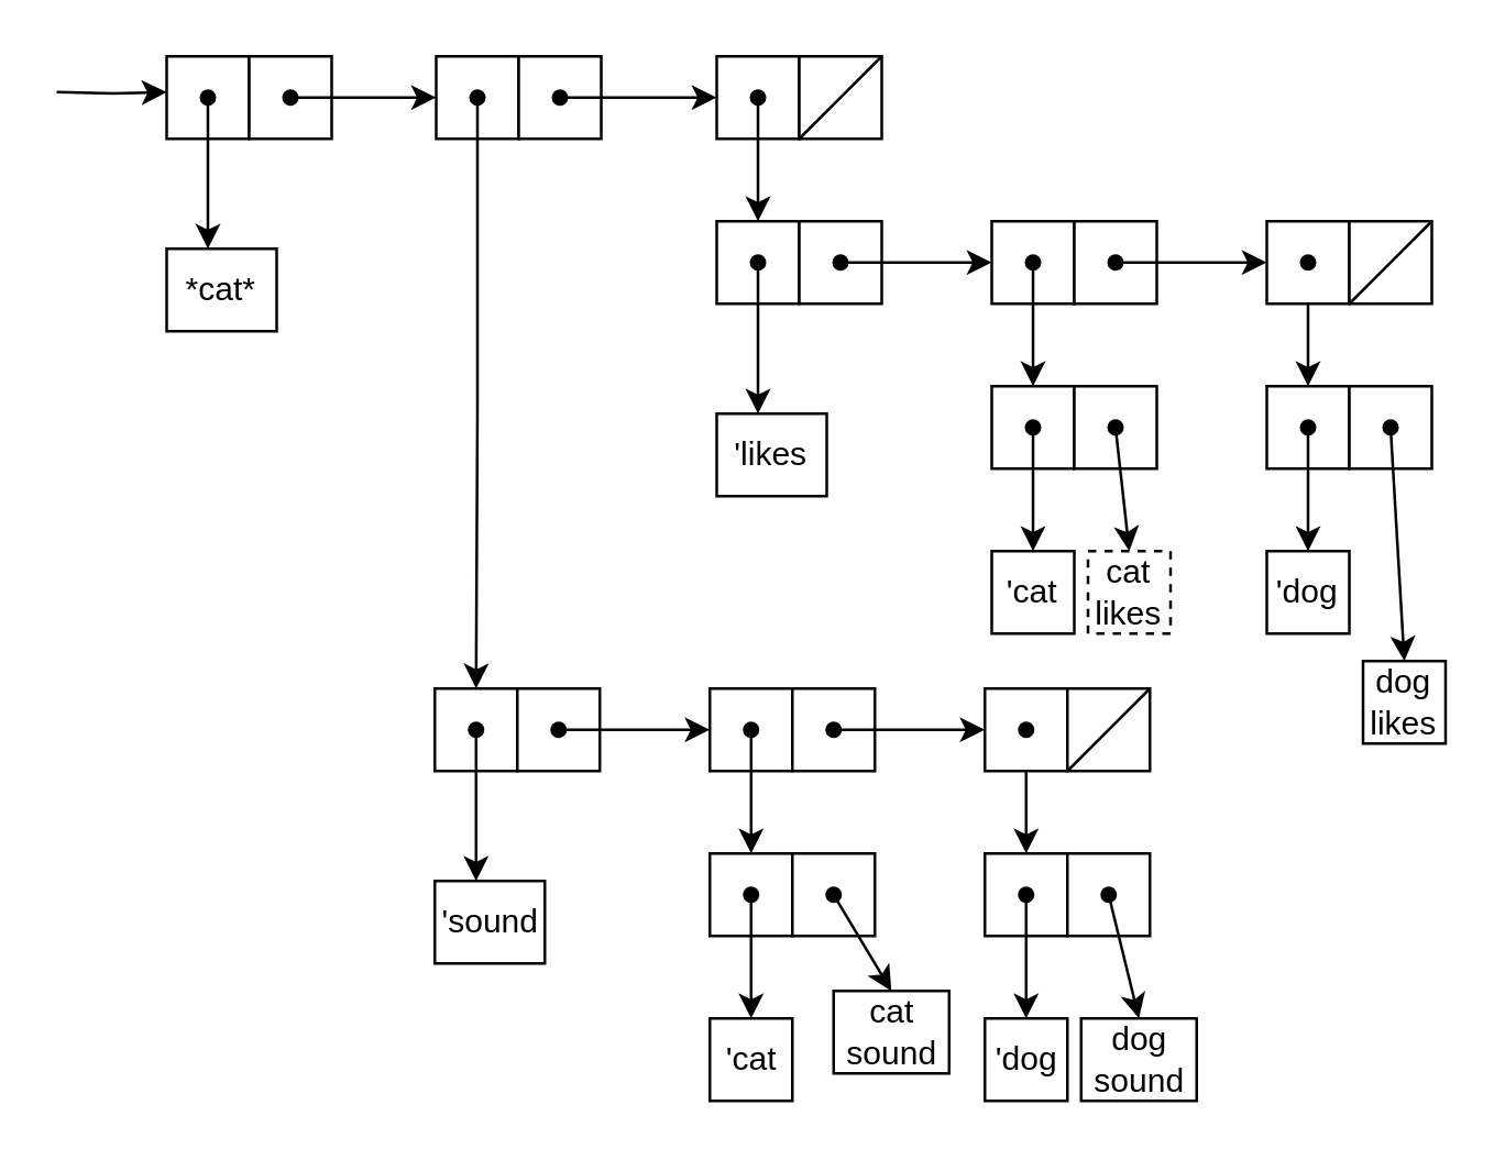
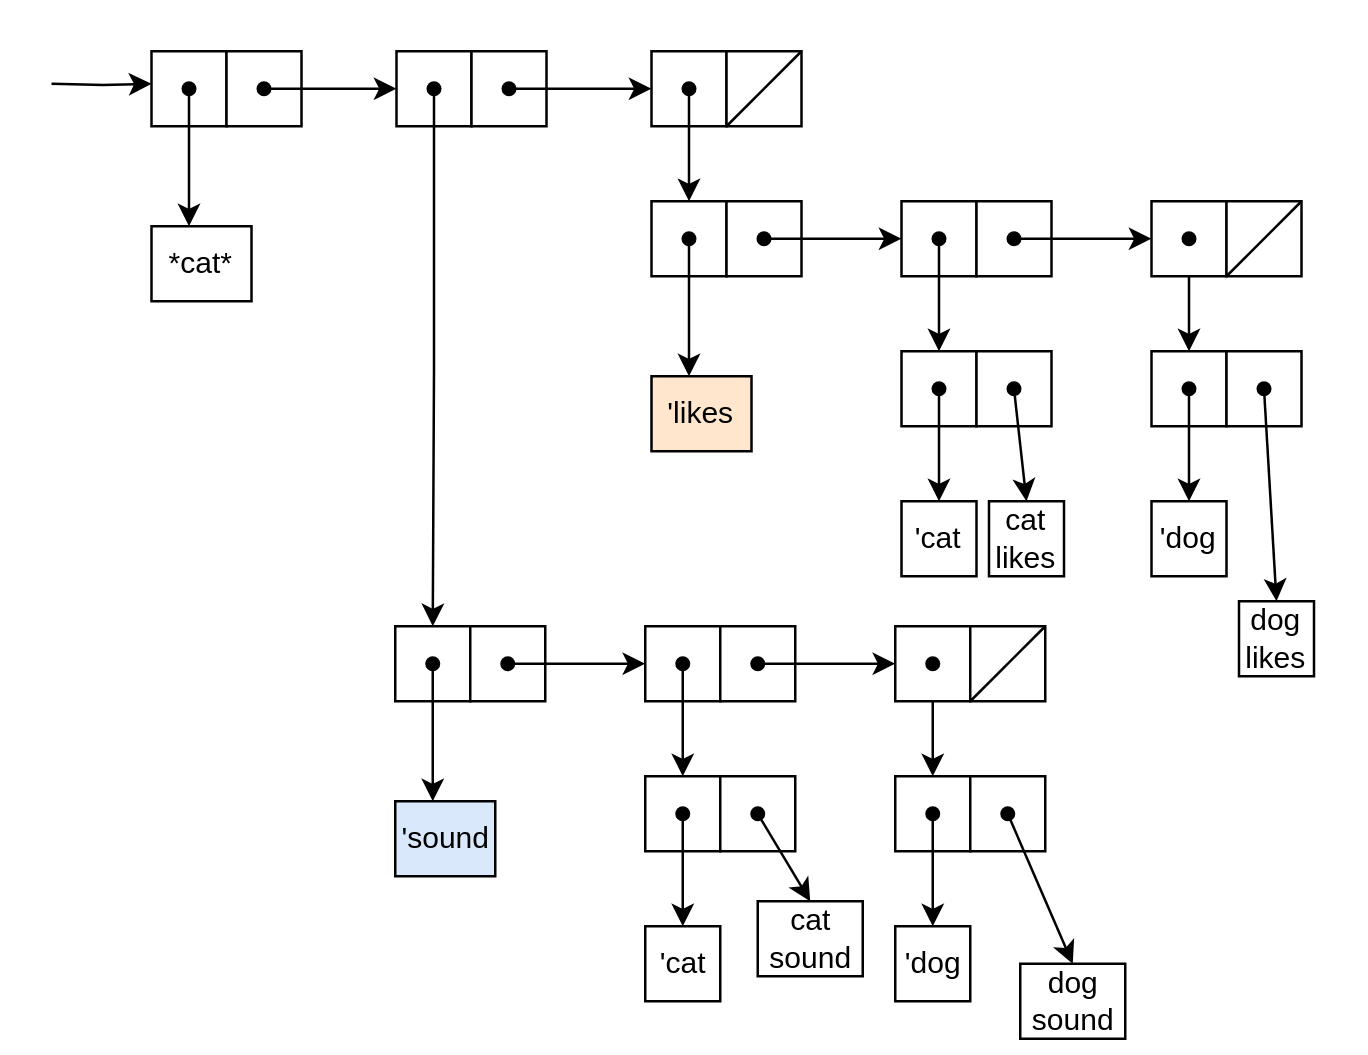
  <mxCell id="0" />
  <mxCell id="1" parent="0" />
  <mxCell id="2" value="" style="rounded=0;whiteSpace=wrap;html=1;" parent="1" vertex="1"><mxGeometry x="260" y="80" width="30" height="30" as="geometry" /></mxCell>
  <mxCell id="3" value="" style="rounded=0;whiteSpace=wrap;html=1;" parent="1" vertex="1"><mxGeometry x="290" y="80" width="30" height="30" as="geometry" /></mxCell>
  <mxCell id="4" value="" style="endArrow=classic;html=1;rounded=0;" parent="1" source="5" edge="1"><mxGeometry width="50" height="50" relative="1" as="geometry"><mxPoint x="540" y="260" as="sourcePoint" /><mxPoint x="275" y="150" as="targetPoint" /></mxGeometry></mxCell>
  <mxCell id="5" value="" style="shape=waypoint;sketch=0;fillStyle=solid;size=6;pointerEvents=1;points=[];fillColor=none;resizable=0;rotatable=0;perimeter=centerPerimeter;snapToPoint=1;" parent="1" vertex="1"><mxGeometry x="265" y="85" width="20" height="20" as="geometry" /></mxCell>
  <mxCell id="6" value="" style="shape=waypoint;sketch=0;fillStyle=solid;size=6;pointerEvents=1;points=[];fillColor=none;resizable=0;rotatable=0;perimeter=centerPerimeter;snapToPoint=1;" parent="1" vertex="1"><mxGeometry x="295" y="85" width="20" height="20" as="geometry" /></mxCell>
- <mxCell id="7" value="'likes" style="rounded=0;whiteSpace=wrap;html=1;" parent="1" vertex="1"><mxGeometry x="260" y="150" width="40" height="30" as="geometry" /></mxCell>
+ <mxCell id="7" value="'likes" style="rounded=0;whiteSpace=wrap;html=1;fillColor=#ffe6cc;" parent="1" vertex="1"><mxGeometry x="260" y="150" width="40" height="30" as="geometry" /></mxCell>
  <mxCell id="8" value="" style="rounded=0;whiteSpace=wrap;html=1;" parent="1" vertex="1"><mxGeometry x="360" y="140" width="30" height="30" as="geometry" /></mxCell>
  <mxCell id="9" value="" style="rounded=0;whiteSpace=wrap;html=1;" parent="1" vertex="1"><mxGeometry x="390" y="140" width="30" height="30" as="geometry" /></mxCell>
  <mxCell id="10" value="" style="endArrow=classic;html=1;rounded=0;entryX=0.5;entryY=0;entryDx=0;entryDy=0;" parent="1" source="12" target="13" edge="1"><mxGeometry width="50" height="50" relative="1" as="geometry"><mxPoint x="385" y="180" as="sourcePoint" /><mxPoint x="405" y="210" as="targetPoint" /></mxGeometry></mxCell>
  <mxCell id="11" value="" style="shape=waypoint;sketch=0;fillStyle=solid;size=6;pointerEvents=1;points=[];fillColor=none;resizable=0;rotatable=0;perimeter=centerPerimeter;snapToPoint=1;" parent="1" vertex="1"><mxGeometry x="365" y="145" width="20" height="20" as="geometry" /></mxCell>
  <mxCell id="12" value="" style="shape=waypoint;sketch=0;fillStyle=solid;size=6;pointerEvents=1;points=[];fillColor=none;resizable=0;rotatable=0;perimeter=centerPerimeter;snapToPoint=1;" parent="1" vertex="1"><mxGeometry x="395" y="145" width="20" height="20" as="geometry" /></mxCell>
- <mxCell id="13" value="cat likes" style="rounded=0;whiteSpace=wrap;html=1;dashed=1;" parent="1" vertex="1"><mxGeometry x="395" y="200" width="30" height="30" as="geometry" /></mxCell>
+ <mxCell id="13" value="cat likes" style="rounded=0;whiteSpace=wrap;html=1;" parent="1" vertex="1"><mxGeometry x="395" y="200" width="30" height="30" as="geometry" /></mxCell>
  <mxCell id="14" style="edgeStyle=orthogonalEdgeStyle;rounded=0;orthogonalLoop=1;jettySize=auto;html=1;entryX=0;entryY=0.5;entryDx=0;entryDy=0;" edge="1" parent="1" target="16" source="6"><mxGeometry relative="1" as="geometry"><mxPoint x="320" y="95" as="sourcePoint" /></mxGeometry></mxCell>
  <mxCell id="15" value="" style="group" vertex="1" connectable="0" parent="1"><mxGeometry x="360" y="80" width="60" height="30" as="geometry" /></mxCell>
  <mxCell id="16" value="" style="rounded=0;whiteSpace=wrap;html=1;" vertex="1" parent="15"><mxGeometry width="30" height="30" as="geometry" /></mxCell>
  <mxCell id="17" value="" style="rounded=0;whiteSpace=wrap;html=1;" vertex="1" parent="15"><mxGeometry x="30" width="30" height="30" as="geometry" /></mxCell>
  <mxCell id="18" value="" style="shape=waypoint;sketch=0;fillStyle=solid;size=6;pointerEvents=1;points=[];fillColor=none;resizable=0;rotatable=0;perimeter=centerPerimeter;snapToPoint=1;" vertex="1" parent="15"><mxGeometry x="5" y="5" width="20" height="20" as="geometry" /></mxCell>
  <mxCell id="19" value="" style="shape=waypoint;sketch=0;fillStyle=solid;size=6;pointerEvents=1;points=[];fillColor=none;resizable=0;rotatable=0;perimeter=centerPerimeter;snapToPoint=1;" vertex="1" parent="15"><mxGeometry x="35" y="5" width="20" height="20" as="geometry" /></mxCell>
  <mxCell id="20" value="" style="group" vertex="1" connectable="0" parent="1"><mxGeometry x="460" y="80" width="60" height="30" as="geometry" /></mxCell>
  <mxCell id="21" value="" style="rounded=0;whiteSpace=wrap;html=1;" vertex="1" parent="20"><mxGeometry width="30" height="30" as="geometry" /></mxCell>
  <mxCell id="22" value="" style="rounded=0;whiteSpace=wrap;html=1;" vertex="1" parent="20"><mxGeometry x="30" width="30" height="30" as="geometry" /></mxCell>
  <mxCell id="23" value="" style="shape=waypoint;sketch=0;fillStyle=solid;size=6;pointerEvents=1;points=[];fillColor=none;resizable=0;rotatable=0;perimeter=centerPerimeter;snapToPoint=1;" vertex="1" parent="20"><mxGeometry x="5" y="5" width="20" height="20" as="geometry" /></mxCell>
  <mxCell id="24" style="edgeStyle=orthogonalEdgeStyle;rounded=0;orthogonalLoop=1;jettySize=auto;html=1;exitX=0.5;exitY=1;exitDx=0;exitDy=0;entryX=0.5;entryY=0;entryDx=0;entryDy=0;" edge="1" parent="1" source="21"><mxGeometry relative="1" as="geometry"><mxPoint x="475" y="140" as="targetPoint" /></mxGeometry></mxCell>
  <mxCell id="25" value="" style="endArrow=none;html=1;rounded=0;exitX=0;exitY=1;exitDx=0;exitDy=0;" edge="1" parent="1" source="22"><mxGeometry width="50" height="50" relative="1" as="geometry"><mxPoint x="520" y="210" as="sourcePoint" /><mxPoint x="520" y="80" as="targetPoint" /></mxGeometry></mxCell>
  <mxCell id="26" value="" style="endArrow=classic;html=1;rounded=0;entryX=0.5;entryY=0;entryDx=0;entryDy=0;" edge="1" parent="1"><mxGeometry width="50" height="50" relative="1" as="geometry"><mxPoint x="375" y="95" as="sourcePoint" /><mxPoint x="375" y="140" as="targetPoint" /></mxGeometry></mxCell>
  <mxCell id="27" value="" style="endArrow=classic;html=1;rounded=0;entryX=0;entryY=0.5;entryDx=0;entryDy=0;" edge="1" parent="1" source="19"><mxGeometry width="50" height="50" relative="1" as="geometry"><mxPoint x="395" y="120" as="sourcePoint" /><mxPoint x="460" y="95" as="targetPoint" /></mxGeometry></mxCell>
  <mxCell id="28" value="'cat" style="rounded=0;whiteSpace=wrap;html=1;" vertex="1" parent="1"><mxGeometry x="360" y="200" width="30" height="30" as="geometry" /></mxCell>
  <mxCell id="29" style="edgeStyle=orthogonalEdgeStyle;rounded=0;orthogonalLoop=1;jettySize=auto;html=1;entryX=0.5;entryY=0;entryDx=0;entryDy=0;" edge="1" parent="1" source="11" target="28"><mxGeometry relative="1" as="geometry" /></mxCell>
  <mxCell id="30" value="" style="rounded=0;whiteSpace=wrap;html=1;" vertex="1" parent="1"><mxGeometry x="460" y="140" width="30" height="30" as="geometry" /></mxCell>
  <mxCell id="31" value="" style="rounded=0;whiteSpace=wrap;html=1;" vertex="1" parent="1"><mxGeometry x="490" y="140" width="30" height="30" as="geometry" /></mxCell>
  <mxCell id="32" value="" style="endArrow=classic;html=1;rounded=0;entryX=0.5;entryY=0;entryDx=0;entryDy=0;" edge="1" parent="1" source="34" target="35"><mxGeometry width="50" height="50" relative="1" as="geometry"><mxPoint x="485" y="180" as="sourcePoint" /><mxPoint x="505" y="210" as="targetPoint" /></mxGeometry></mxCell>
  <mxCell id="33" value="" style="shape=waypoint;sketch=0;fillStyle=solid;size=6;pointerEvents=1;points=[];fillColor=none;resizable=0;rotatable=0;perimeter=centerPerimeter;snapToPoint=1;" vertex="1" parent="1"><mxGeometry x="465" y="145" width="20" height="20" as="geometry" /></mxCell>
  <mxCell id="34" value="" style="shape=waypoint;sketch=0;fillStyle=solid;size=6;pointerEvents=1;points=[];fillColor=none;resizable=0;rotatable=0;perimeter=centerPerimeter;snapToPoint=1;" vertex="1" parent="1"><mxGeometry x="495" y="145" width="20" height="20" as="geometry" /></mxCell>
  <mxCell id="35" value="dog likes" style="rounded=0;whiteSpace=wrap;html=1;" vertex="1" parent="1"><mxGeometry x="495" y="240" width="30" height="30" as="geometry" /></mxCell>
  <mxCell id="36" value="'dog" style="rounded=0;whiteSpace=wrap;html=1;" vertex="1" parent="1"><mxGeometry x="460" y="200" width="30" height="30" as="geometry" /></mxCell>
  <mxCell id="37" style="edgeStyle=orthogonalEdgeStyle;rounded=0;orthogonalLoop=1;jettySize=auto;html=1;entryX=0.5;entryY=0;entryDx=0;entryDy=0;" edge="1" parent="1" source="33" target="36"><mxGeometry relative="1" as="geometry" /></mxCell>
  <mxCell id="38" value="" style="rounded=0;whiteSpace=wrap;html=1;" vertex="1" parent="1"><mxGeometry x="157.5" y="250" width="30" height="30" as="geometry" /></mxCell>
  <mxCell id="39" value="" style="rounded=0;whiteSpace=wrap;html=1;" vertex="1" parent="1"><mxGeometry x="187.5" y="250" width="30" height="30" as="geometry" /></mxCell>
  <mxCell id="40" value="" style="endArrow=classic;html=1;rounded=0;" edge="1" parent="1" source="41"><mxGeometry width="50" height="50" relative="1" as="geometry"><mxPoint x="437.5" y="430" as="sourcePoint" /><mxPoint x="172.5" y="320" as="targetPoint" /></mxGeometry></mxCell>
  <mxCell id="41" value="" style="shape=waypoint;sketch=0;fillStyle=solid;size=6;pointerEvents=1;points=[];fillColor=none;resizable=0;rotatable=0;perimeter=centerPerimeter;snapToPoint=1;" vertex="1" parent="1"><mxGeometry x="162.5" y="255" width="20" height="20" as="geometry" /></mxCell>
  <mxCell id="42" value="" style="shape=waypoint;sketch=0;fillStyle=solid;size=6;pointerEvents=1;points=[];fillColor=none;resizable=0;rotatable=0;perimeter=centerPerimeter;snapToPoint=1;" vertex="1" parent="1"><mxGeometry x="192.5" y="255" width="20" height="20" as="geometry" /></mxCell>
- <mxCell id="43" value="'sound" style="rounded=0;whiteSpace=wrap;html=1;" vertex="1" parent="1"><mxGeometry x="157.5" y="320" width="40" height="30" as="geometry" /></mxCell>
+ <mxCell id="43" value="'sound" style="rounded=0;whiteSpace=wrap;html=1;fillColor=#dae8fc;" vertex="1" parent="1"><mxGeometry x="157.5" y="320" width="40" height="30" as="geometry" /></mxCell>
  <mxCell id="44" value="" style="rounded=0;whiteSpace=wrap;html=1;" vertex="1" parent="1"><mxGeometry x="257.5" y="310" width="30" height="30" as="geometry" /></mxCell>
  <mxCell id="45" value="" style="rounded=0;whiteSpace=wrap;html=1;" vertex="1" parent="1"><mxGeometry x="287.5" y="310" width="30" height="30" as="geometry" /></mxCell>
  <mxCell id="46" value="" style="endArrow=classic;html=1;rounded=0;entryX=0.5;entryY=0;entryDx=0;entryDy=0;" edge="1" parent="1" source="48" target="49"><mxGeometry width="50" height="50" relative="1" as="geometry"><mxPoint x="282.5" y="350" as="sourcePoint" /><mxPoint x="302.5" y="380" as="targetPoint" /></mxGeometry></mxCell>
  <mxCell id="47" value="" style="shape=waypoint;sketch=0;fillStyle=solid;size=6;pointerEvents=1;points=[];fillColor=none;resizable=0;rotatable=0;perimeter=centerPerimeter;snapToPoint=1;" vertex="1" parent="1"><mxGeometry x="262.5" y="315" width="20" height="20" as="geometry" /></mxCell>
  <mxCell id="48" value="" style="shape=waypoint;sketch=0;fillStyle=solid;size=6;pointerEvents=1;points=[];fillColor=none;resizable=0;rotatable=0;perimeter=centerPerimeter;snapToPoint=1;" vertex="1" parent="1"><mxGeometry x="292.5" y="315" width="20" height="20" as="geometry" /></mxCell>
  <mxCell id="49" value="cat sound" style="rounded=0;whiteSpace=wrap;html=1;" vertex="1" parent="1"><mxGeometry x="302.5" y="360" width="42" height="30" as="geometry" /></mxCell>
  <mxCell id="50" style="edgeStyle=orthogonalEdgeStyle;rounded=0;orthogonalLoop=1;jettySize=auto;html=1;entryX=0;entryY=0.5;entryDx=0;entryDy=0;" edge="1" parent="1" source="42" target="52"><mxGeometry relative="1" as="geometry"><mxPoint x="217.5" y="265" as="sourcePoint" /></mxGeometry></mxCell>
  <mxCell id="51" value="" style="group" vertex="1" connectable="0" parent="1"><mxGeometry x="257.5" y="250" width="60" height="30" as="geometry" /></mxCell>
  <mxCell id="52" value="" style="rounded=0;whiteSpace=wrap;html=1;" vertex="1" parent="51"><mxGeometry width="30" height="30" as="geometry" /></mxCell>
  <mxCell id="53" value="" style="rounded=0;whiteSpace=wrap;html=1;" vertex="1" parent="51"><mxGeometry x="30" width="30" height="30" as="geometry" /></mxCell>
  <mxCell id="54" value="" style="shape=waypoint;sketch=0;fillStyle=solid;size=6;pointerEvents=1;points=[];fillColor=none;resizable=0;rotatable=0;perimeter=centerPerimeter;snapToPoint=1;" vertex="1" parent="51"><mxGeometry x="5" y="5" width="20" height="20" as="geometry" /></mxCell>
  <mxCell id="55" value="" style="shape=waypoint;sketch=0;fillStyle=solid;size=6;pointerEvents=1;points=[];fillColor=none;resizable=0;rotatable=0;perimeter=centerPerimeter;snapToPoint=1;" vertex="1" parent="51"><mxGeometry x="35" y="5" width="20" height="20" as="geometry" /></mxCell>
  <mxCell id="56" value="" style="group" vertex="1" connectable="0" parent="1"><mxGeometry x="357.5" y="250" width="60" height="30" as="geometry" /></mxCell>
  <mxCell id="57" value="" style="rounded=0;whiteSpace=wrap;html=1;" vertex="1" parent="56"><mxGeometry width="30" height="30" as="geometry" /></mxCell>
  <mxCell id="58" value="" style="rounded=0;whiteSpace=wrap;html=1;" vertex="1" parent="56"><mxGeometry x="30" width="30" height="30" as="geometry" /></mxCell>
  <mxCell id="59" value="" style="shape=waypoint;sketch=0;fillStyle=solid;size=6;pointerEvents=1;points=[];fillColor=none;resizable=0;rotatable=0;perimeter=centerPerimeter;snapToPoint=1;" vertex="1" parent="56"><mxGeometry x="5" y="5" width="20" height="20" as="geometry" /></mxCell>
  <mxCell id="60" style="edgeStyle=orthogonalEdgeStyle;rounded=0;orthogonalLoop=1;jettySize=auto;html=1;exitX=0.5;exitY=1;exitDx=0;exitDy=0;entryX=0.5;entryY=0;entryDx=0;entryDy=0;" edge="1" parent="1" source="57"><mxGeometry relative="1" as="geometry"><mxPoint x="372.5" y="310" as="targetPoint" /></mxGeometry></mxCell>
  <mxCell id="61" value="" style="endArrow=none;html=1;rounded=0;exitX=0;exitY=1;exitDx=0;exitDy=0;" edge="1" parent="1" source="58"><mxGeometry width="50" height="50" relative="1" as="geometry"><mxPoint x="417.5" y="380" as="sourcePoint" /><mxPoint x="417.5" y="250" as="targetPoint" /></mxGeometry></mxCell>
  <mxCell id="62" value="" style="endArrow=classic;html=1;rounded=0;entryX=0.5;entryY=0;entryDx=0;entryDy=0;" edge="1" parent="1"><mxGeometry width="50" height="50" relative="1" as="geometry"><mxPoint x="272.5" y="265" as="sourcePoint" /><mxPoint x="272.5" y="310" as="targetPoint" /></mxGeometry></mxCell>
  <mxCell id="63" value="" style="endArrow=classic;html=1;rounded=0;entryX=0;entryY=0.5;entryDx=0;entryDy=0;" edge="1" parent="1" source="55"><mxGeometry width="50" height="50" relative="1" as="geometry"><mxPoint x="292.5" y="290" as="sourcePoint" /><mxPoint x="357.5" y="265" as="targetPoint" /></mxGeometry></mxCell>
  <mxCell id="64" value="'cat" style="rounded=0;whiteSpace=wrap;html=1;" vertex="1" parent="1"><mxGeometry x="257.5" y="370" width="30" height="30" as="geometry" /></mxCell>
  <mxCell id="65" style="edgeStyle=orthogonalEdgeStyle;rounded=0;orthogonalLoop=1;jettySize=auto;html=1;entryX=0.5;entryY=0;entryDx=0;entryDy=0;" edge="1" parent="1" source="47" target="64"><mxGeometry relative="1" as="geometry" /></mxCell>
  <mxCell id="66" value="" style="rounded=0;whiteSpace=wrap;html=1;" vertex="1" parent="1"><mxGeometry x="357.5" y="310" width="30" height="30" as="geometry" /></mxCell>
  <mxCell id="67" value="" style="rounded=0;whiteSpace=wrap;html=1;" vertex="1" parent="1"><mxGeometry x="387.5" y="310" width="30" height="30" as="geometry" /></mxCell>
  <mxCell id="68" value="" style="endArrow=classic;html=1;rounded=0;entryX=0.5;entryY=0;entryDx=0;entryDy=0;" edge="1" parent="1" source="70" target="71"><mxGeometry width="50" height="50" relative="1" as="geometry"><mxPoint x="382.5" y="350" as="sourcePoint" /><mxPoint x="402.5" y="380" as="targetPoint" /></mxGeometry></mxCell>
  <mxCell id="69" value="" style="shape=waypoint;sketch=0;fillStyle=solid;size=6;pointerEvents=1;points=[];fillColor=none;resizable=0;rotatable=0;perimeter=centerPerimeter;snapToPoint=1;" vertex="1" parent="1"><mxGeometry x="362.5" y="315" width="20" height="20" as="geometry" /></mxCell>
  <mxCell id="70" value="" style="shape=waypoint;sketch=0;fillStyle=solid;size=6;pointerEvents=1;points=[];fillColor=none;resizable=0;rotatable=0;perimeter=centerPerimeter;snapToPoint=1;" vertex="1" parent="1"><mxGeometry x="392.5" y="315" width="20" height="20" as="geometry" /></mxCell>
- <mxCell id="71" value="dog sound" style="rounded=0;whiteSpace=wrap;html=1;" vertex="1" parent="1"><mxGeometry x="392.5" y="370" width="42" height="30" as="geometry" /></mxCell>
+ <mxCell id="71" value="dog sound" style="rounded=0;whiteSpace=wrap;html=1;" vertex="1" parent="1"><mxGeometry x="407.5" y="385" width="42" height="30" as="geometry" /></mxCell>
  <mxCell id="72" value="'dog" style="rounded=0;whiteSpace=wrap;html=1;" vertex="1" parent="1"><mxGeometry x="357.5" y="370" width="30" height="30" as="geometry" /></mxCell>
  <mxCell id="73" style="edgeStyle=orthogonalEdgeStyle;rounded=0;orthogonalLoop=1;jettySize=auto;html=1;entryX=0.5;entryY=0;entryDx=0;entryDy=0;" edge="1" parent="1" source="69" target="72"><mxGeometry relative="1" as="geometry" /></mxCell>
  <mxCell id="74" value="" style="rounded=0;whiteSpace=wrap;html=1;" vertex="1" parent="1"><mxGeometry x="60" y="20" width="30" height="30" as="geometry" /></mxCell>
  <mxCell id="75" value="" style="rounded=0;whiteSpace=wrap;html=1;" vertex="1" parent="1"><mxGeometry x="90" y="20" width="30" height="30" as="geometry" /></mxCell>
  <mxCell id="76" value="" style="endArrow=classic;html=1;rounded=0;" edge="1" source="77" parent="1"><mxGeometry width="50" height="50" relative="1" as="geometry"><mxPoint x="340" y="200" as="sourcePoint" /><mxPoint x="75" y="90" as="targetPoint" /></mxGeometry></mxCell>
  <mxCell id="77" value="" style="shape=waypoint;sketch=0;fillStyle=solid;size=6;pointerEvents=1;points=[];fillColor=none;resizable=0;rotatable=0;perimeter=centerPerimeter;snapToPoint=1;" vertex="1" parent="1"><mxGeometry x="65" y="25" width="20" height="20" as="geometry" /></mxCell>
  <mxCell id="78" value="" style="shape=waypoint;sketch=0;fillStyle=solid;size=6;pointerEvents=1;points=[];fillColor=none;resizable=0;rotatable=0;perimeter=centerPerimeter;snapToPoint=1;" vertex="1" parent="1"><mxGeometry x="95" y="25" width="20" height="20" as="geometry" /></mxCell>
  <mxCell id="79" value="*cat*" style="rounded=0;whiteSpace=wrap;html=1;" vertex="1" parent="1"><mxGeometry x="60" y="90" width="40" height="30" as="geometry" /></mxCell>
  <mxCell id="80" style="edgeStyle=orthogonalEdgeStyle;rounded=0;orthogonalLoop=1;jettySize=auto;html=1;exitX=1;exitY=0.5;exitDx=0;exitDy=0;entryX=0;entryY=0.5;entryDx=0;entryDy=0;" edge="1" parent="1"><mxGeometry relative="1" as="geometry"><mxPoint x="20" y="33" as="sourcePoint" /><mxPoint x="60" y="33" as="targetPoint" /></mxGeometry></mxCell>
  <mxCell id="81" value="" style="rounded=0;whiteSpace=wrap;html=1;" vertex="1" parent="1"><mxGeometry x="158" y="20" width="30" height="30" as="geometry" /></mxCell>
  <mxCell id="82" value="" style="rounded=0;whiteSpace=wrap;html=1;" vertex="1" parent="1"><mxGeometry x="188" y="20" width="30" height="30" as="geometry" /></mxCell>
  <mxCell id="83" value="" style="shape=waypoint;sketch=0;fillStyle=solid;size=6;pointerEvents=1;points=[];fillColor=none;resizable=0;rotatable=0;perimeter=centerPerimeter;snapToPoint=1;" vertex="1" parent="1"><mxGeometry x="163" y="25" width="20" height="20" as="geometry" /></mxCell>
  <mxCell id="84" value="" style="shape=waypoint;sketch=0;fillStyle=solid;size=6;pointerEvents=1;points=[];fillColor=none;resizable=0;rotatable=0;perimeter=centerPerimeter;snapToPoint=1;" vertex="1" parent="1"><mxGeometry x="193" y="25" width="20" height="20" as="geometry" /></mxCell>
  <mxCell id="85" value="" style="group" vertex="1" connectable="0" parent="1"><mxGeometry x="260" y="20" width="60" height="30" as="geometry" /></mxCell>
  <mxCell id="86" value="" style="rounded=0;whiteSpace=wrap;html=1;" vertex="1" parent="85"><mxGeometry width="30" height="30" as="geometry" /></mxCell>
  <mxCell id="87" value="" style="rounded=0;whiteSpace=wrap;html=1;" vertex="1" parent="85"><mxGeometry x="30" width="30" height="30" as="geometry" /></mxCell>
  <mxCell id="88" value="" style="shape=waypoint;sketch=0;fillStyle=solid;size=6;pointerEvents=1;points=[];fillColor=none;resizable=0;rotatable=0;perimeter=centerPerimeter;snapToPoint=1;" vertex="1" parent="85"><mxGeometry x="5" y="5" width="20" height="20" as="geometry" /></mxCell>
  <mxCell id="89" value="" style="endArrow=none;html=1;rounded=0;exitX=0;exitY=1;exitDx=0;exitDy=0;" edge="1" source="87" parent="1"><mxGeometry width="50" height="50" relative="1" as="geometry"><mxPoint x="320" y="150" as="sourcePoint" /><mxPoint x="320" y="20" as="targetPoint" /></mxGeometry></mxCell>
  <mxCell id="90" style="edgeStyle=orthogonalEdgeStyle;rounded=0;orthogonalLoop=1;jettySize=auto;html=1;entryX=0;entryY=0.5;entryDx=0;entryDy=0;" edge="1" parent="1" source="84" target="86"><mxGeometry relative="1" as="geometry" /></mxCell>
  <mxCell id="91" style="edgeStyle=orthogonalEdgeStyle;rounded=0;orthogonalLoop=1;jettySize=auto;html=1;entryX=0.5;entryY=0;entryDx=0;entryDy=0;" edge="1" parent="1" source="88" target="2"><mxGeometry relative="1" as="geometry" /></mxCell>
  <mxCell id="92" style="edgeStyle=orthogonalEdgeStyle;rounded=0;orthogonalLoop=1;jettySize=auto;html=1;entryX=0.5;entryY=0;entryDx=0;entryDy=0;" edge="1" parent="1" source="83" target="38"><mxGeometry relative="1" as="geometry" /></mxCell>
  <mxCell id="93" style="edgeStyle=orthogonalEdgeStyle;rounded=0;orthogonalLoop=1;jettySize=auto;html=1;entryX=0;entryY=0.5;entryDx=0;entryDy=0;" edge="1" parent="1" source="78" target="81"><mxGeometry relative="1" as="geometry" /></mxCell>
